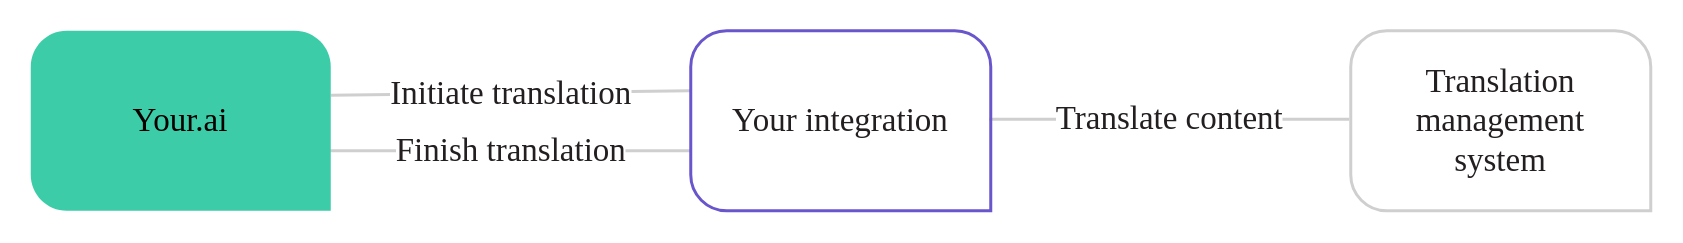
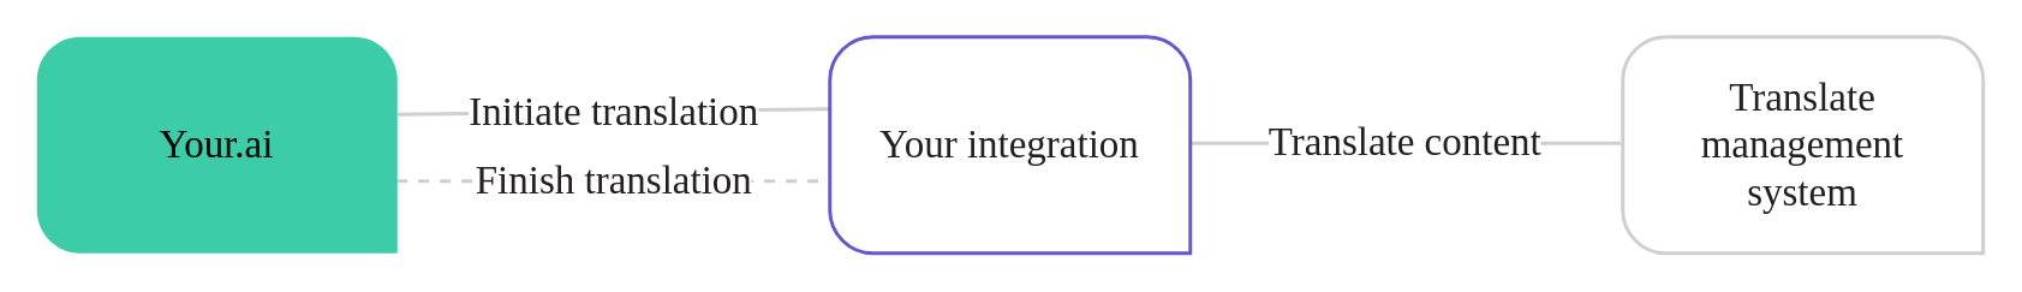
  <mxCell id="0" />
  <mxCell id="1" parent="0" />
- <mxCell id="2" value="Translation management system" style="verticalLabelPosition=middle;verticalAlign=middle;html=1;shape=mxgraph.basic.three_corner_round_rect;dx=12;whiteSpace=wrap;rounded=1;glass=0;flipV=0;strokeWidth=2;perimeterSpacing=0;strokeColor=#CFCFCF;fillColor=none;flipH=1;labelPosition=center;align=center;fontColor=#231F20;fontSize=22;fontFamily=Work Sans;fontSource=https%3A%2F%2Ffonts.googleapis.com%2Fcss%3Ffamily%3DWork%2BSans;spacing=20;overflow=hidden;" vertex="1" parent="1"><mxGeometry x="900" y="20" width="200" height="120" as="geometry" /></mxCell>
+ <mxCell id="2" value="Translate management system" style="verticalLabelPosition=middle;verticalAlign=middle;html=1;shape=mxgraph.basic.three_corner_round_rect;dx=12;whiteSpace=wrap;rounded=1;glass=0;flipV=0;strokeWidth=2;perimeterSpacing=0;strokeColor=#CFCFCF;fillColor=none;flipH=1;labelPosition=center;align=center;fontColor=#231F20;fontSize=22;fontFamily=Work Sans;fontSource=https%3A%2F%2Ffonts.googleapis.com%2Fcss%3Ffamily%3DWork%2BSans;spacing=20;overflow=hidden;" vertex="1" parent="1"><mxGeometry x="900" y="20" width="200" height="120" as="geometry" /></mxCell>
  <mxCell id="3" value="Initiate translation" style="endArrow=none;endFill=0;endSize=12;html=1;rounded=1;fontFamily=Work Sans;fontSource=https%3A%2F%2Ffonts.googleapis.com%2Fcss%3Ffamily%3DWork%2BSans;fontSize=22;fontColor=#231F20;strokeColor=#CFCFCF;strokeWidth=2;orthogonalLoop=0;arcSize=40;startArrow=none;startFill=0;" edge="1" parent="1"><mxGeometry width="160" relative="1" as="geometry"><mxPoint x="220" y="63" as="sourcePoint" /><mxPoint x="460" y="60" as="targetPoint" /><mxPoint as="offset" /></mxGeometry></mxCell>
- <mxCell id="4" value="Finish translation" style="endArrow=none;endFill=0;endSize=12;html=1;rounded=1;fontFamily=Work Sans;fontSource=https%3A%2F%2Ffonts.googleapis.com%2Fcss%3Ffamily%3DWork%2BSans;fontSize=22;fontColor=#231F20;strokeColor=#CFCFCF;strokeWidth=2;orthogonalLoop=0;arcSize=40;startArrow=none;startFill=0;entryX=1;entryY=0.667;entryDx=0;entryDy=0;entryPerimeter=0;exitX=0.002;exitY=0.666;exitDx=0;exitDy=0;exitPerimeter=0;" edge="1" parent="1" source="7" target="6"><mxGeometry width="160" relative="1" as="geometry"><mxPoint x="218" y="100" as="sourcePoint" /><mxPoint x="458" y="100" as="targetPoint" /><mxPoint as="offset" /></mxGeometry></mxCell>
+ <mxCell id="4" value="Finish translation" style="endArrow=none;endFill=0;endSize=12;html=1;rounded=1;fontFamily=Work Sans;fontSource=https%3A%2F%2Ffonts.googleapis.com%2Fcss%3Ffamily%3DWork%2BSans;fontSize=22;fontColor=#231F20;strokeColor=#CFCFCF;strokeWidth=2;orthogonalLoop=0;arcSize=40;startArrow=none;startFill=0;entryX=1;entryY=0.667;entryDx=0;entryDy=0;entryPerimeter=0;exitX=0.002;exitY=0.666;exitDx=0;exitDy=0;exitPerimeter=0;dashed=1;" edge="1" parent="1" source="7" target="6"><mxGeometry width="160" relative="1" as="geometry"><mxPoint x="218" y="100" as="sourcePoint" /><mxPoint x="458" y="100" as="targetPoint" /><mxPoint as="offset" /></mxGeometry></mxCell>
  <mxCell id="5" value="Translate content" style="endArrow=none;endFill=0;endSize=12;html=1;rounded=1;fontFamily=Work Sans;fontSource=https%3A%2F%2Ffonts.googleapis.com%2Fcss%3Ffamily%3DWork%2BSans;fontSize=22;fontColor=#231F20;strokeColor=#CFCFCF;strokeWidth=2;orthogonalLoop=0;arcSize=40;startArrow=none;startFill=0;entryX=1;entryY=0.308;entryDx=0;entryDy=0;entryPerimeter=0;" edge="1" parent="1"><mxGeometry width="160" relative="1" as="geometry"><mxPoint x="659" y="79" as="sourcePoint" /><mxPoint x="899" y="79" as="targetPoint" /><mxPoint as="offset" /></mxGeometry></mxCell>
  <mxCell id="6" value="Your integration" style="verticalLabelPosition=middle;verticalAlign=middle;html=1;shape=mxgraph.basic.three_corner_round_rect;dx=12;whiteSpace=wrap;rounded=1;glass=0;flipV=0;strokeWidth=2;perimeterSpacing=0;strokeColor=#6956cc;fillColor=none;flipH=1;labelPosition=center;align=center;fontColor=#231F20;fontSize=22;fontFamily=Work Sans;fontSource=https%3A%2F%2Ffonts.googleapis.com%2Fcss%3Ffamily%3DWork%2BSans;spacing=20;overflow=hidden;" vertex="1" parent="1"><mxGeometry x="460" y="20" width="200" height="120" as="geometry" /></mxCell>
  <mxCell id="7" value="&lt;font style=&quot;font-size: 22px;&quot;&gt;Your.ai&lt;/font&gt;" style="verticalLabelPosition=middle;verticalAlign=middle;html=1;shape=mxgraph.basic.three_corner_round_rect;dx=12;whiteSpace=wrap;rounded=1;glass=0;flipV=0;strokeWidth=2;perimeterSpacing=0;strokeColor=none;fillColor=#3dcca8;flipH=1;labelPosition=center;align=center;fontFamily=Work Sans;fontSource=https%3A%2F%2Ffonts.googleapis.com%2Fcss%3Ffamily%3DWork%2BSans;spacing=20;overflow=hidden;" vertex="1" parent="1"><mxGeometry x="20" y="20" width="200" height="120" as="geometry" /></mxCell>
